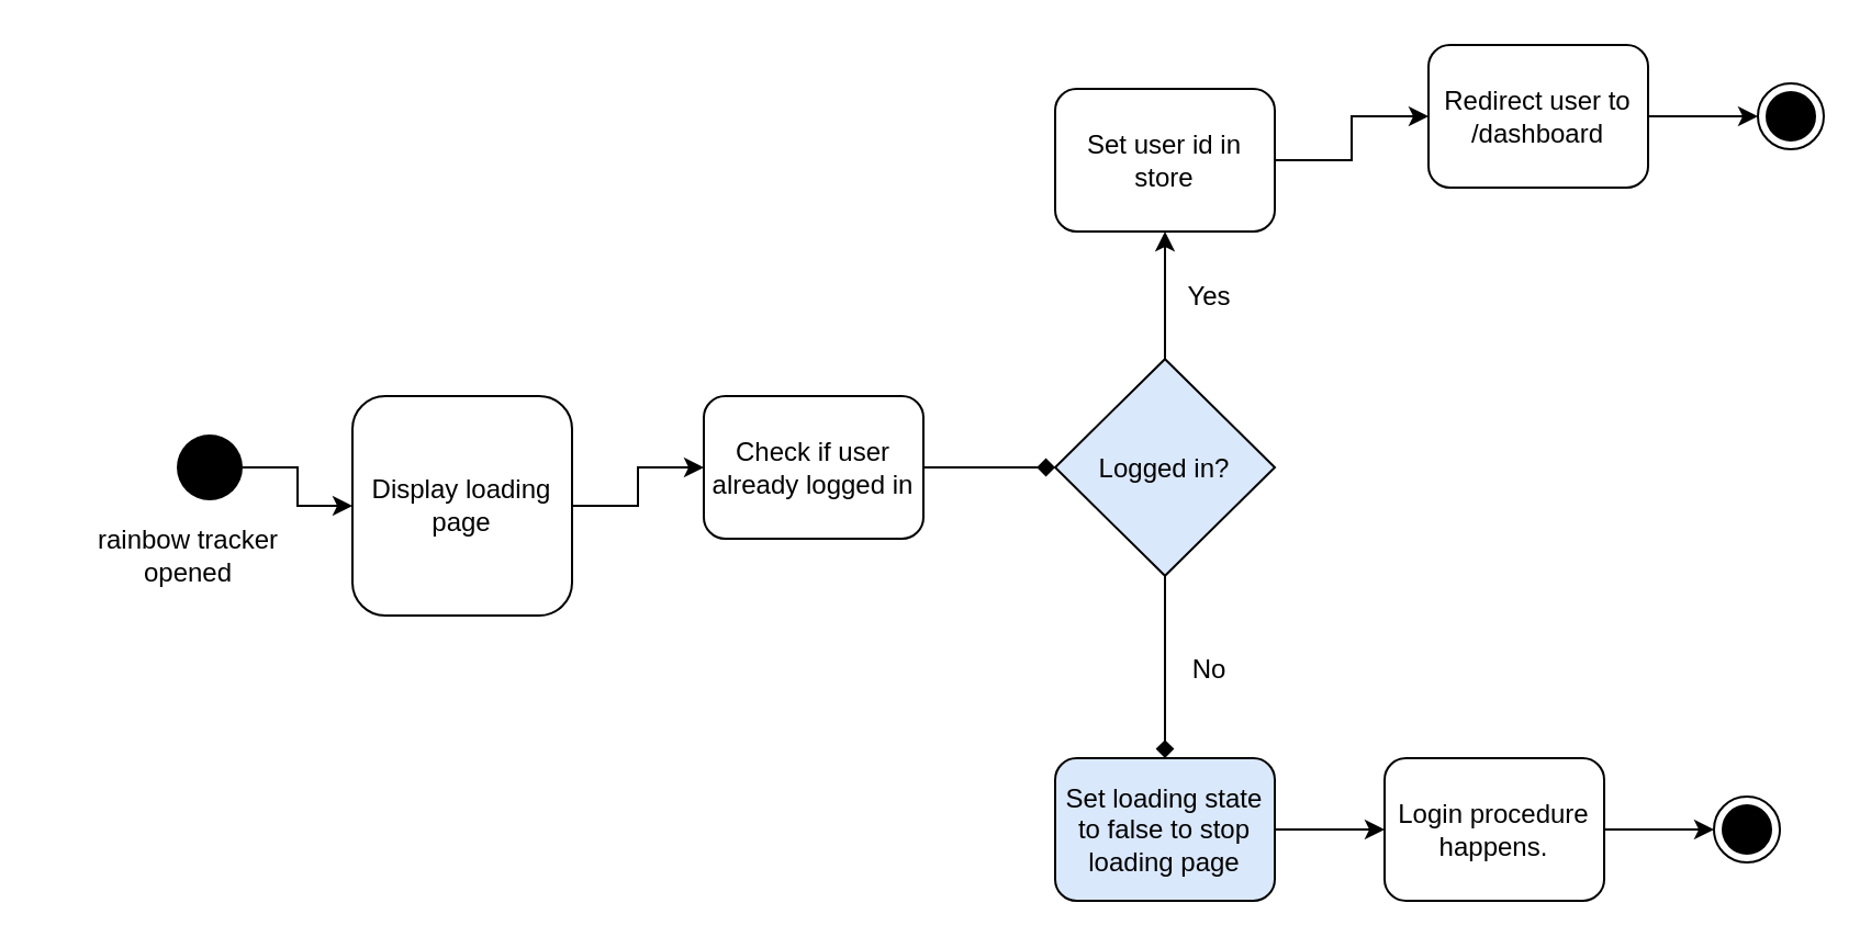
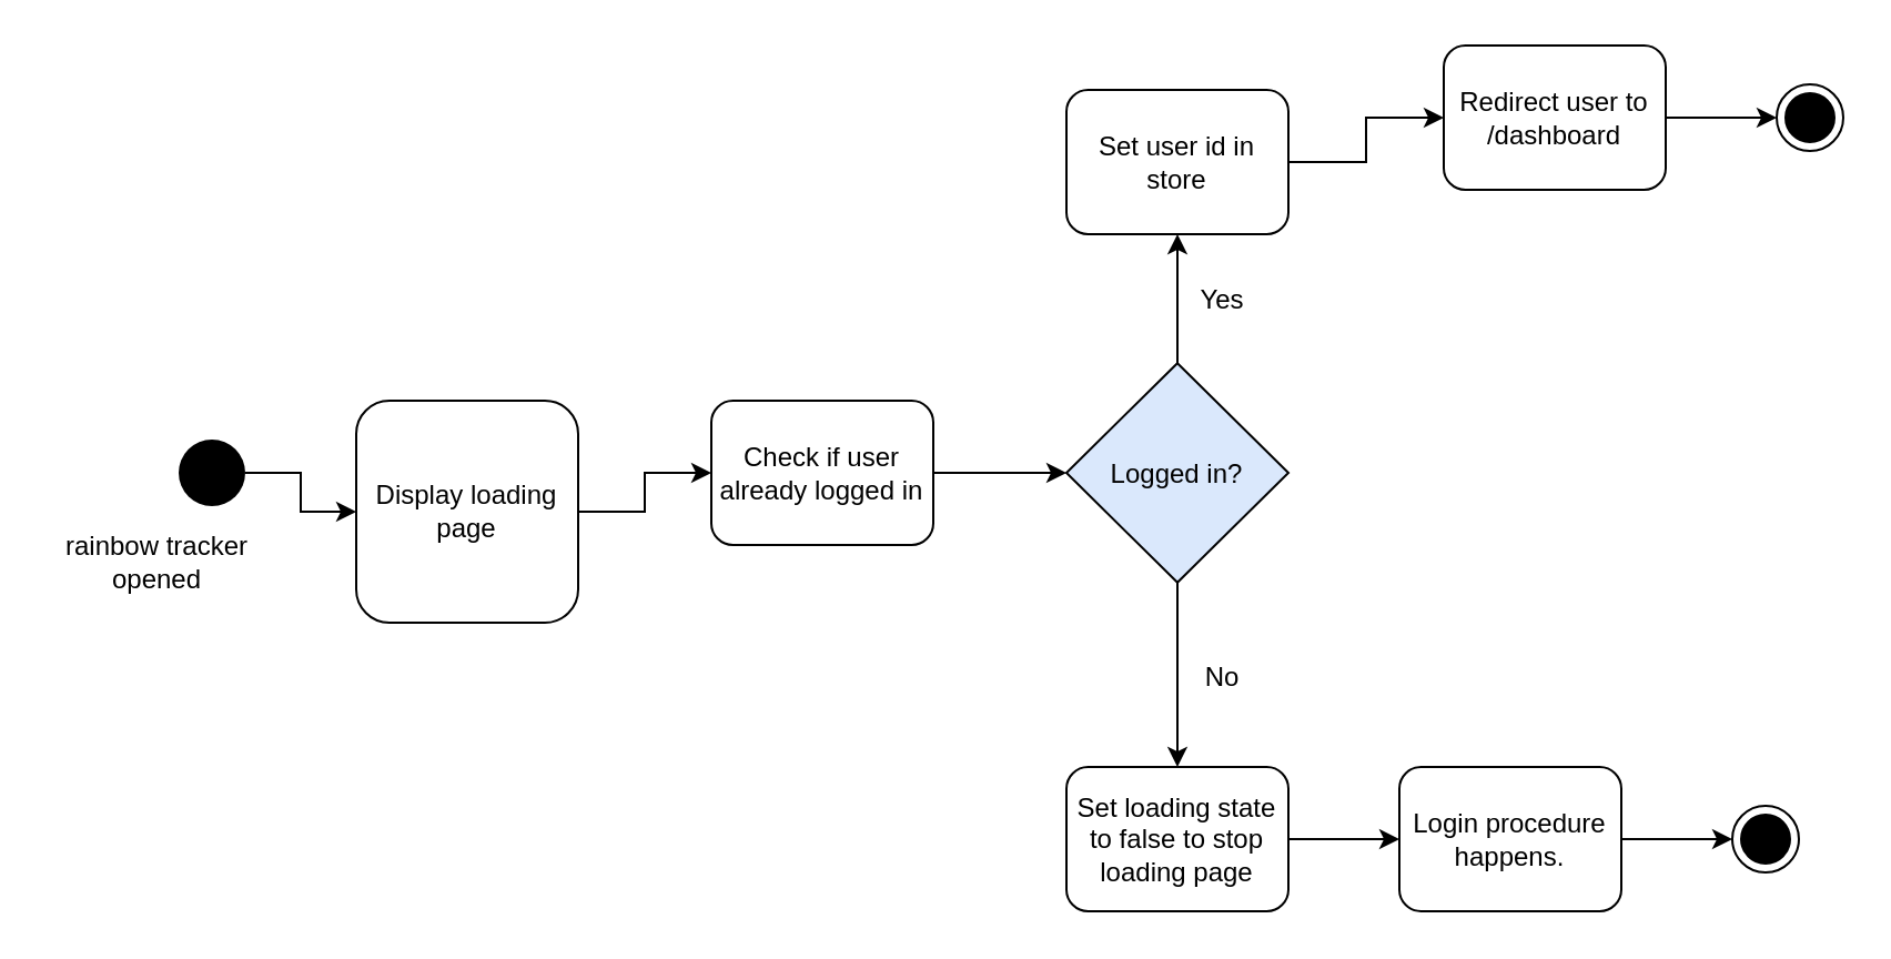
  <mxCell id="0" />
  <mxCell id="1" parent="0" />
  <mxCell id="2" style="edgeStyle=orthogonalEdgeStyle;rounded=0;orthogonalLoop=1;jettySize=auto;html=1;entryX=0;entryY=0.5;entryDx=0;entryDy=0;" edge="1" parent="1" source="3" target="6"><mxGeometry relative="1" as="geometry" /></mxCell>
  <mxCell id="3" value="" style="ellipse;fillColor=#000000;strokeColor=none;" vertex="1" parent="1"><mxGeometry x="80" y="197.5" width="30" height="30" as="geometry" /></mxCell>
- <mxCell id="4" value="rainbow tracker&lt;br&gt;opened" style="text;html=1;align=center;verticalAlign=middle;resizable=0;points=[];autosize=1;strokeColor=none;" vertex="1" parent="1"><mxGeometry x="35" y="237.5" width="100" height="30" as="geometry" /></mxCell>
+ <mxCell id="4" value="rainbow tracker&lt;br&gt;opened" style="text;html=1;align=center;verticalAlign=middle;resizable=0;points=[];autosize=1;strokeColor=none;" vertex="1" parent="1"><mxGeometry x="20" y="237.5" width="100" height="30" as="geometry" /></mxCell>
  <mxCell id="5" style="edgeStyle=orthogonalEdgeStyle;rounded=0;orthogonalLoop=1;jettySize=auto;html=1;entryX=0;entryY=0.5;entryDx=0;entryDy=0;" edge="1" parent="1" source="6" target="8"><mxGeometry relative="1" as="geometry" /></mxCell>
  <mxCell id="6" value="Display loading page" style="rounded=1;whiteSpace=wrap;html=1;fontSize=12;glass=0;strokeWidth=1;shadow=0;" vertex="1" parent="1"><mxGeometry x="160" y="180" width="100" height="100" as="geometry" /></mxCell>
- <mxCell id="7" value="" style="edgeStyle=orthogonalEdgeStyle;rounded=0;orthogonalLoop=1;jettySize=auto;html=1;entryX=0;entryY=0.5;entryDx=0;entryDy=0;endArrow=diamond;" edge="1" parent="1" source="8" target="11"><mxGeometry relative="1" as="geometry"><mxPoint x="510" y="212.5" as="targetPoint" /></mxGeometry></mxCell>
+ <mxCell id="7" value="" style="edgeStyle=orthogonalEdgeStyle;rounded=0;orthogonalLoop=1;jettySize=auto;html=1;entryX=0;entryY=0.5;entryDx=0;entryDy=0;" edge="1" parent="1" source="8" target="11"><mxGeometry relative="1" as="geometry"><mxPoint x="510" y="212.5" as="targetPoint" /></mxGeometry></mxCell>
  <mxCell id="8" value="Check if user already logged in" style="rounded=1;whiteSpace=wrap;html=1;fontSize=12;glass=0;strokeWidth=1;shadow=0;" vertex="1" parent="1"><mxGeometry x="320" y="180" width="100" height="65" as="geometry" /></mxCell>
  <mxCell id="9" style="edgeStyle=orthogonalEdgeStyle;rounded=0;orthogonalLoop=1;jettySize=auto;html=1;entryX=0.5;entryY=1;entryDx=0;entryDy=0;" edge="1" parent="1" source="11" target="15"><mxGeometry relative="1" as="geometry"><mxPoint x="530" y="95" as="targetPoint" /></mxGeometry></mxCell>
- <mxCell id="10" style="edgeStyle=orthogonalEdgeStyle;rounded=0;orthogonalLoop=1;jettySize=auto;html=1;entryX=0.5;entryY=0;entryDx=0;entryDy=0;endArrow=diamond;" edge="1" parent="1" source="11" target="20"><mxGeometry relative="1" as="geometry"><mxPoint x="530" y="345" as="targetPoint" /></mxGeometry></mxCell>
+ <mxCell id="10" style="edgeStyle=orthogonalEdgeStyle;rounded=0;orthogonalLoop=1;jettySize=auto;html=1;entryX=0.5;entryY=0;entryDx=0;entryDy=0;" edge="1" parent="1" source="11" target="20"><mxGeometry relative="1" as="geometry"><mxPoint x="530" y="345" as="targetPoint" /></mxGeometry></mxCell>
  <mxCell id="11" value="Logged in?" style="rhombus;fillColor=#dae8fc;" vertex="1" parent="1"><mxGeometry x="480" y="163.13" width="100" height="98.75" as="geometry" /></mxCell>
  <mxCell id="12" value="Yes" style="text;html=1;align=center;verticalAlign=middle;resizable=0;points=[];autosize=1;strokeColor=none;" vertex="1" parent="1"><mxGeometry x="530" y="125" width="40" height="20" as="geometry" /></mxCell>
  <mxCell id="13" value="No" style="text;html=1;align=center;verticalAlign=middle;resizable=0;points=[];autosize=1;strokeColor=none;" vertex="1" parent="1"><mxGeometry x="535" y="295" width="30" height="20" as="geometry" /></mxCell>
  <mxCell id="14" style="edgeStyle=orthogonalEdgeStyle;rounded=0;orthogonalLoop=1;jettySize=auto;html=1;entryX=0;entryY=0.5;entryDx=0;entryDy=0;" edge="1" parent="1" source="15" target="17"><mxGeometry relative="1" as="geometry"><mxPoint x="650" y="52.5" as="targetPoint" /></mxGeometry></mxCell>
  <mxCell id="15" value="Set user id in store" style="rounded=1;whiteSpace=wrap;html=1;fontSize=12;glass=0;strokeWidth=1;shadow=0;" vertex="1" parent="1"><mxGeometry x="480" y="40" width="100" height="65" as="geometry" /></mxCell>
  <mxCell id="16" style="edgeStyle=orthogonalEdgeStyle;rounded=0;orthogonalLoop=1;jettySize=auto;html=1;entryX=0;entryY=0.5;entryDx=0;entryDy=0;" edge="1" parent="1" source="17" target="18"><mxGeometry relative="1" as="geometry"><mxPoint x="800" y="52.5" as="targetPoint" /></mxGeometry></mxCell>
  <mxCell id="17" value="Redirect user to /dashboard" style="rounded=1;whiteSpace=wrap;html=1;fontSize=12;glass=0;strokeWidth=1;shadow=0;" vertex="1" parent="1"><mxGeometry x="650" y="20" width="100" height="65" as="geometry" /></mxCell>
  <mxCell id="18" value="" style="ellipse;html=1;shape=endState;fillColor=#000000;strokeColor=#000000;" vertex="1" parent="1"><mxGeometry x="800" y="37.5" width="30" height="30" as="geometry" /></mxCell>
  <mxCell id="19" style="edgeStyle=orthogonalEdgeStyle;rounded=0;orthogonalLoop=1;jettySize=auto;html=1;" edge="1" parent="1" source="20"><mxGeometry relative="1" as="geometry"><mxPoint x="630" y="377.5" as="targetPoint" /></mxGeometry></mxCell>
- <mxCell id="20" value="Set loading state to false to stop loading page" style="rounded=1;whiteSpace=wrap;html=1;fontSize=12;glass=0;strokeWidth=1;shadow=0;fillColor=#dae8fc;" vertex="1" parent="1"><mxGeometry x="480" y="345" width="100" height="65" as="geometry" /></mxCell>
+ <mxCell id="20" value="Set loading state to false to stop loading page" style="rounded=1;whiteSpace=wrap;html=1;fontSize=12;glass=0;strokeWidth=1;shadow=0;" vertex="1" parent="1"><mxGeometry x="480" y="345" width="100" height="65" as="geometry" /></mxCell>
  <mxCell id="21" style="edgeStyle=orthogonalEdgeStyle;rounded=0;orthogonalLoop=1;jettySize=auto;html=1;entryX=0;entryY=0.5;entryDx=0;entryDy=0;" edge="1" parent="1" source="22" target="23"><mxGeometry relative="1" as="geometry"><mxPoint x="770" y="377.5" as="targetPoint" /></mxGeometry></mxCell>
  <mxCell id="22" value="Login procedure happens." style="rounded=1;whiteSpace=wrap;html=1;fontSize=12;glass=0;strokeWidth=1;shadow=0;" vertex="1" parent="1"><mxGeometry x="630" y="345" width="100" height="65" as="geometry" /></mxCell>
  <mxCell id="23" value="" style="ellipse;html=1;shape=endState;fillColor=#000000;strokeColor=#000000;" vertex="1" parent="1"><mxGeometry x="780" y="362.5" width="30" height="30" as="geometry" /></mxCell>
